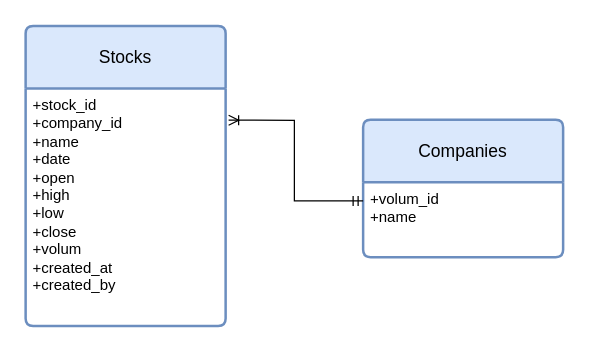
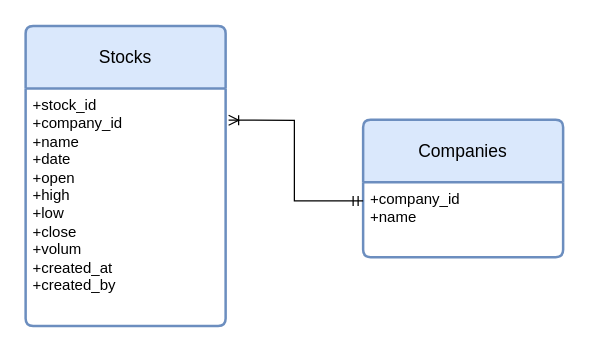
  <mxCell id="0" />
  <mxCell id="1" parent="0" />
  <mxCell id="2" value="Companies" style="swimlane;childLayout=stackLayout;horizontal=1;startSize=50;horizontalStack=0;rounded=1;fontSize=14;fontStyle=0;strokeWidth=2;resizeParent=0;resizeLast=1;shadow=0;dashed=0;align=center;arcSize=4;whiteSpace=wrap;html=1;fillColor=#dae8fc;strokeColor=#6c8ebf;" vertex="1" parent="1"><mxGeometry x="290" y="95" width="160" height="110" as="geometry" /></mxCell>
- <mxCell id="3" value="+volum_id&lt;br&gt;+name&lt;br&gt;&lt;div&gt;&lt;br&gt;&lt;/div&gt;" style="align=left;strokeColor=none;fillColor=none;spacingLeft=4;fontSize=12;verticalAlign=top;resizable=0;rotatable=0;part=1;html=1;" vertex="1" parent="2"><mxGeometry y="50" width="160" height="60" as="geometry" /></mxCell>
+ <mxCell id="3" value="+company_id&lt;br&gt;+name&lt;br&gt;&lt;div&gt;&lt;br&gt;&lt;/div&gt;" style="align=left;strokeColor=none;fillColor=none;spacingLeft=4;fontSize=12;verticalAlign=top;resizable=0;rotatable=0;part=1;html=1;" vertex="1" parent="2"><mxGeometry y="50" width="160" height="60" as="geometry" /></mxCell>
  <mxCell id="4" value="Stocks" style="swimlane;childLayout=stackLayout;horizontal=1;startSize=50;horizontalStack=0;rounded=1;fontSize=14;fontStyle=0;strokeWidth=2;resizeParent=0;resizeLast=1;shadow=0;dashed=0;align=center;arcSize=4;whiteSpace=wrap;html=1;fillColor=#dae8fc;strokeColor=#6c8ebf;" vertex="1" parent="1"><mxGeometry x="20" y="20" width="160" height="240" as="geometry"><mxRectangle x="70" y="105" width="80" height="50" as="alternateBounds" /></mxGeometry></mxCell>
  <mxCell id="5" value="+stock_id&lt;div&gt;+company_id&lt;br&gt;+name&lt;/div&gt;&lt;div&gt;+date&lt;/div&gt;&lt;div&gt;+open&lt;/div&gt;&lt;div&gt;+high&lt;/div&gt;&lt;div&gt;+low&lt;/div&gt;&lt;div&gt;+close&lt;/div&gt;&lt;div&gt;+volum&lt;/div&gt;&lt;div&gt;+created_at&lt;/div&gt;&lt;div&gt;+created_by&lt;/div&gt;&lt;div&gt;&lt;br&gt;&lt;/div&gt;" style="align=left;strokeColor=none;fillColor=none;spacingLeft=4;fontSize=12;verticalAlign=top;resizable=0;rotatable=0;part=1;html=1;" vertex="1" parent="4"><mxGeometry y="50" width="160" height="190" as="geometry" /></mxCell>
  <mxCell id="6" value="" style="edgeStyle=orthogonalEdgeStyle;fontSize=12;html=1;endArrow=ERoneToMany;startArrow=ERmandOne;rounded=0;entryX=1.015;entryY=0.134;entryDx=0;entryDy=0;entryPerimeter=0;exitX=0;exitY=0.25;exitDx=0;exitDy=0;" edge="1" parent="1" source="3" target="5"><mxGeometry width="100" height="100" relative="1" as="geometry"><mxPoint x="460" y="-15" as="sourcePoint" /><mxPoint x="210" y="-75" as="targetPoint" /></mxGeometry></mxCell>
